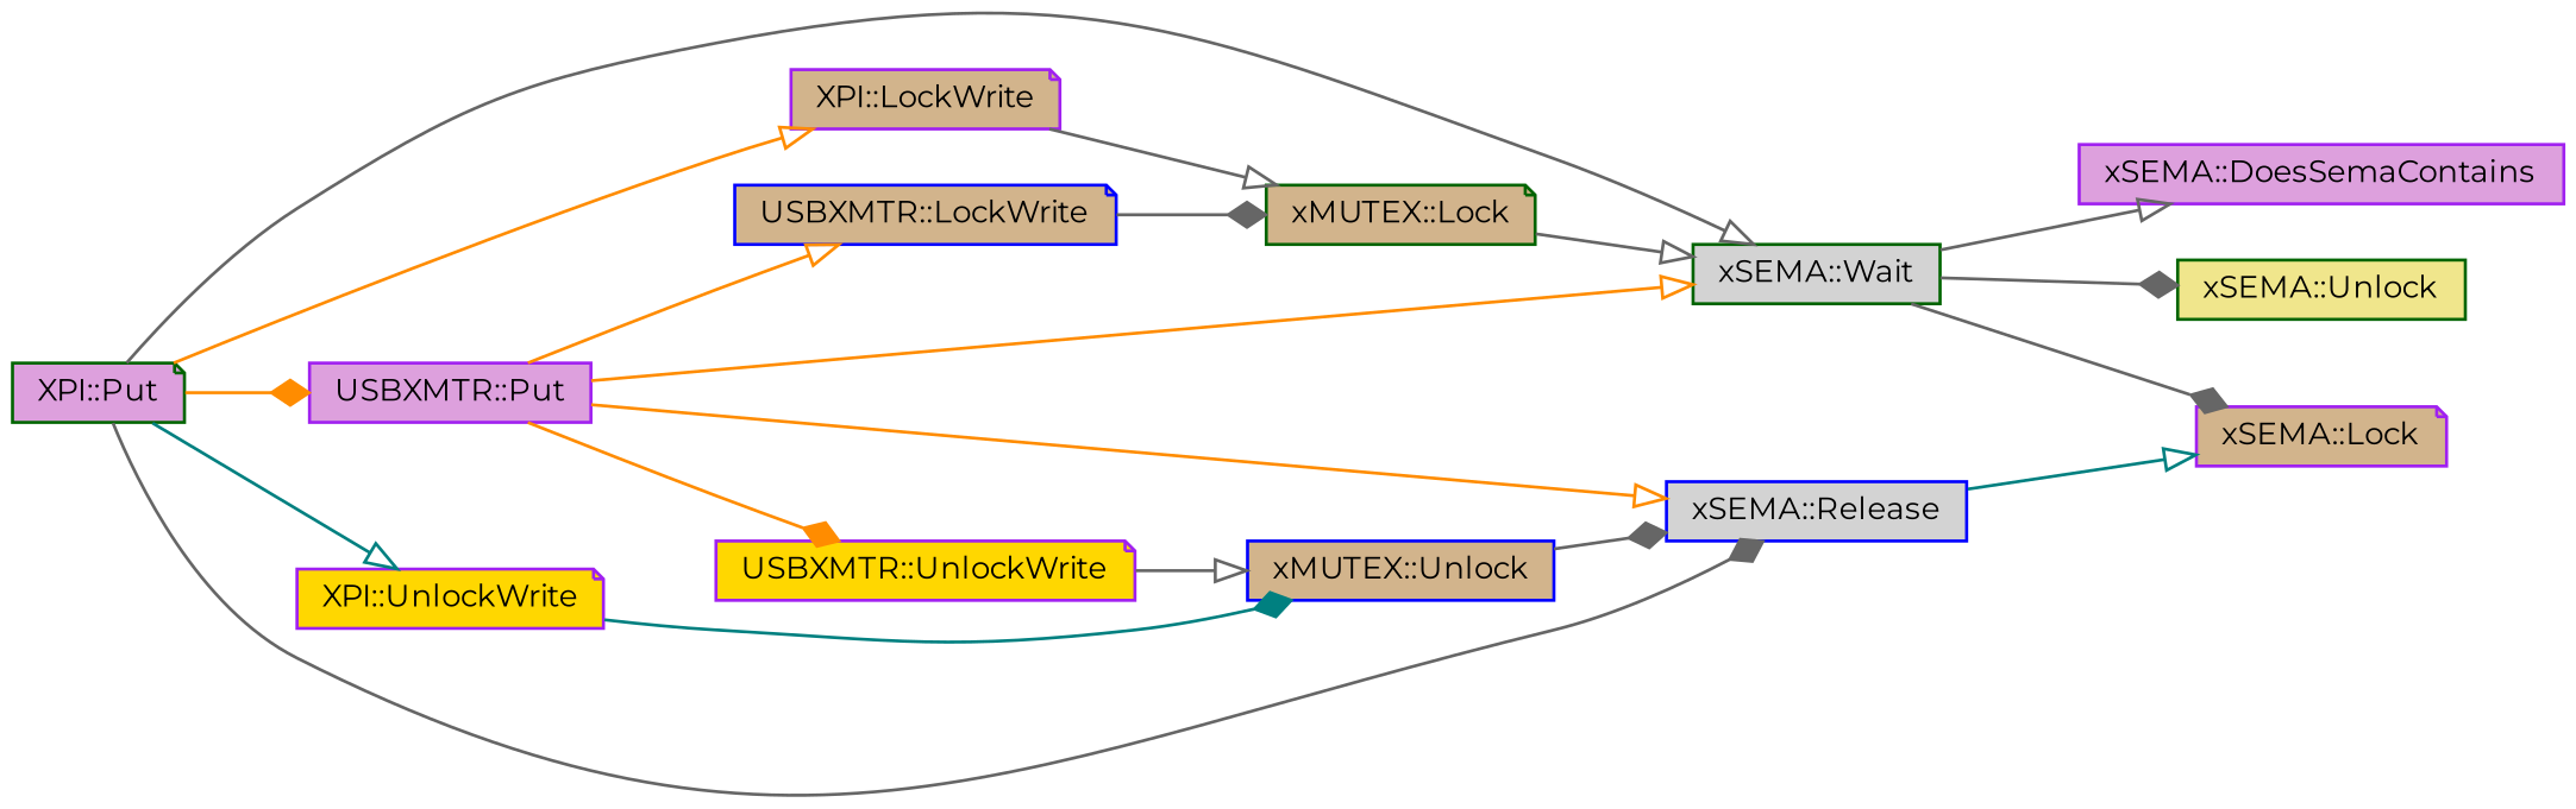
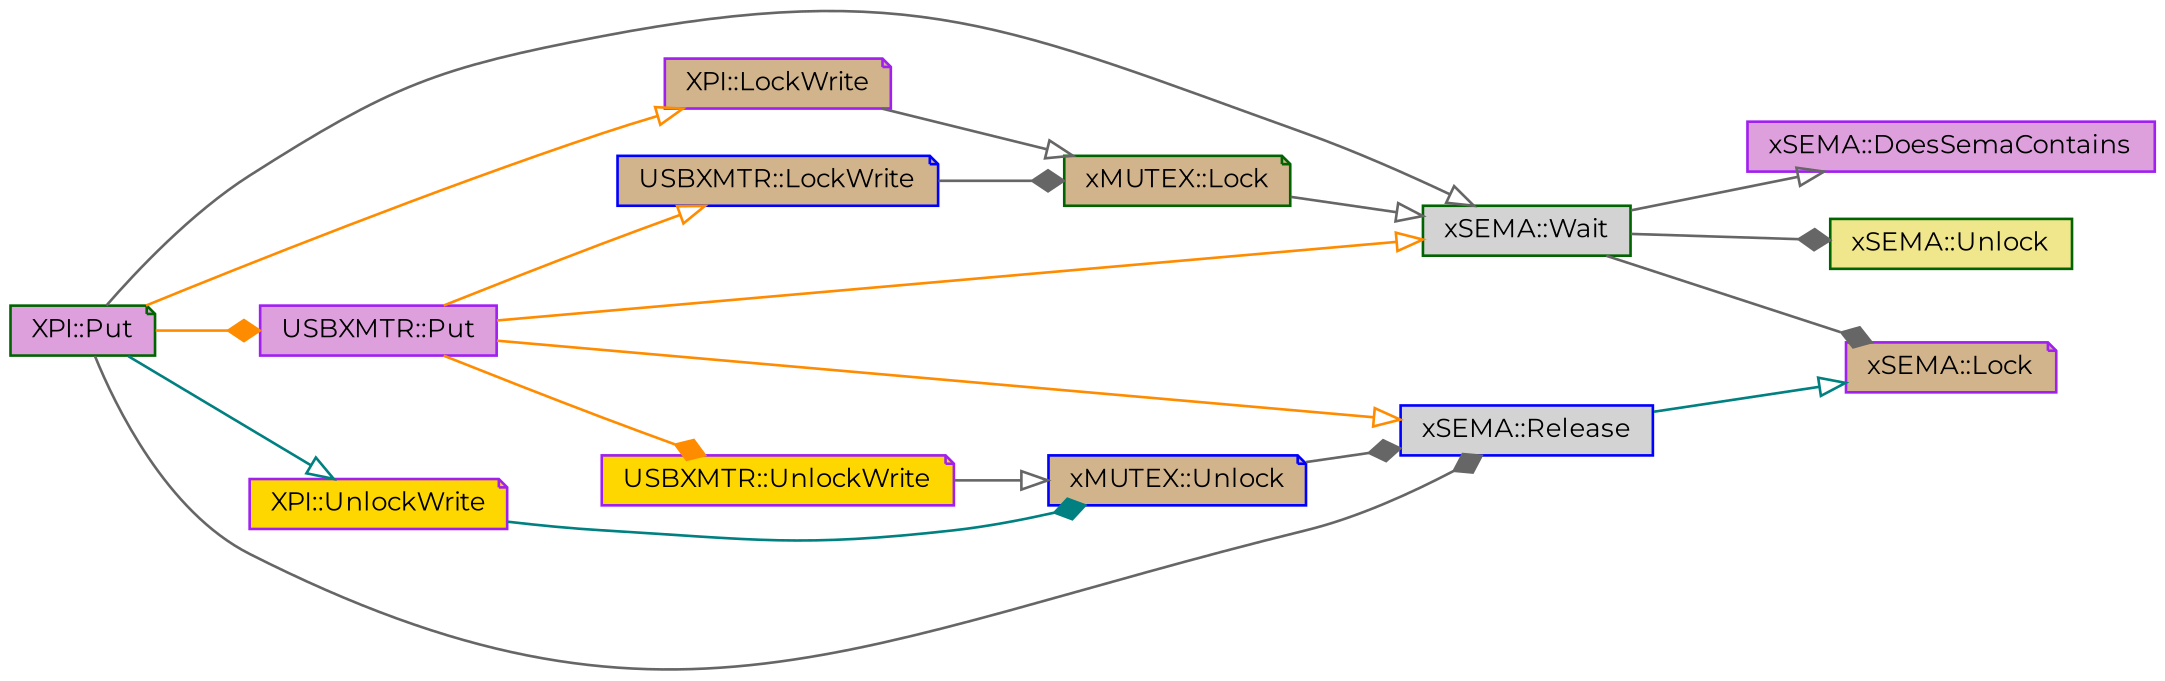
  digraph {
    fontname=Montserrat
    rankdir=LR
    node [color=purple fillcolor=tan fontname=Montserrat fontsize=10 shape=note style=filled]
    edge [arrowhead=onormal color=gray40 fontname=Montserrat fontsize=10 labelfontname=FreeSans labelfontsize=10 style=solid]
    n1 [color=darkgreen fillcolor=plum fontcolor=black height=0.2 label="XPI::Put" width=0.4]
    n2 [height=0.2 label="XPI::LockWrite" width=0.4]
    n3 [color=darkgreen fillcolor=lightgrey height=0.2 label="xSEMA::Wait" shape=box width=0.4]
    n4 [fillcolor=plum height=0.2 label="USBXMTR::Put" shape=box width=0.4]
    n5 [color=blue fillcolor=lightgrey height=0.2 label="xSEMA::Release" shape=box width=0.4]
    n6 [fillcolor=gold height=0.2 label="XPI::UnlockWrite" width=0.4]
    n7 [color=darkgreen height=0.2 label="xMUTEX::Lock" width=0.4]
    n8 [fillcolor=plum height=0.2 label="xSEMA::DoesSemaContains" shape=box width=0.4]
    n9 [height=0.2 label="xSEMA::Lock" width=0.4]
    n10 [color=darkgreen fillcolor=khaki height=0.2 label="xSEMA::Unlock" shape=box width=0.4]
    n11 [color=blue height=0.2 label="USBXMTR::LockWrite" width=0.4]
    n12 [fillcolor=gold height=0.2 label="USBXMTR::UnlockWrite" width=0.4]
-   n13 [color=blue height=0.2 label="xMUTEX::Unlock" shape=box width=0.4]
+   n13 [color=blue height=0.2 label="xMUTEX::Unlock" width=0.4]
    n1 -> n2 [color=darkorange]
    n1 -> n3
    n1 -> n4 [arrowhead=diamond color=darkorange]
    n1 -> n5 [arrowhead=diamond]
    n1 -> n6 [color=teal]
    n2 -> n7
    n3 -> n8
    n3 -> n9 [arrowhead=diamond]
    n3 -> n10 [arrowhead=diamond]
    n4 -> n3 [color=darkorange]
    n4 -> n5 [color=darkorange]
    n4 -> n11 [color=darkorange]
    n4 -> n12 [arrowhead=diamond color=darkorange]
    n5 -> n9 [color=teal]
    n6 -> n13 [arrowhead=diamond color=teal]
    n7 -> n3
    n11 -> n7 [arrowhead=diamond]
    n12 -> n13
    n13 -> n5 [arrowhead=diamond]
  }
